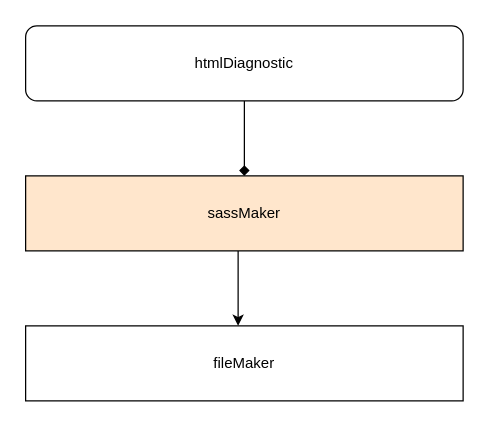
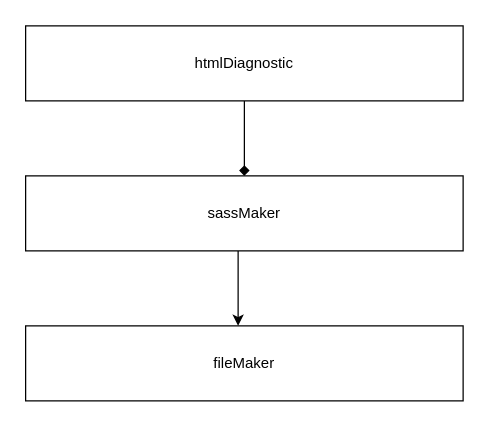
  <mxCell id="0" />
  <mxCell id="1" parent="0" />
  <mxCell id="2" value="fileMaker" style="rounded=0;whiteSpace=wrap;html=1;" vertex="1" parent="1"><mxGeometry x="20" y="260" width="350" height="60" as="geometry" /></mxCell>
- <mxCell id="3" value="sassMaker" style="rounded=0;whiteSpace=wrap;html=1;fillColor=#ffe6cc;" vertex="1" parent="1"><mxGeometry x="20" y="140" width="350" height="60" as="geometry" /></mxCell>
- <mxCell id="4" value="htmlDiagnostic" style="whiteSpace=wrap;html=1;rounded=1;" vertex="1" parent="1"><mxGeometry x="20" y="20" width="350" height="60" as="geometry" /></mxCell>
+ <mxCell id="3" value="sassMaker" style="rounded=0;whiteSpace=wrap;html=1;" vertex="1" parent="1"><mxGeometry x="20" y="140" width="350" height="60" as="geometry" /></mxCell>
+ <mxCell id="4" value="htmlDiagnostic" style="rounded=0;whiteSpace=wrap;html=1;" vertex="1" parent="1"><mxGeometry x="20" y="20" width="350" height="60" as="geometry" /></mxCell>
  <mxCell id="5" value="" style="endArrow=diamond;html=1;entryX=0.5;entryY=0;entryDx=0;entryDy=0;exitX=0.5;exitY=1;exitDx=0;exitDy=0;" edge="1" parent="1" source="4" target="3"><mxGeometry width="50" height="50" relative="1" as="geometry"><mxPoint x="180" y="240" as="sourcePoint" /><mxPoint x="230" y="190" as="targetPoint" /></mxGeometry></mxCell>
  <mxCell id="6" value="" style="endArrow=classic;html=1;entryX=0.5;entryY=0;entryDx=0;entryDy=0;exitX=0.5;exitY=1;exitDx=0;exitDy=0;" edge="1" parent="1"><mxGeometry width="50" height="50" relative="1" as="geometry"><mxPoint x="190" y="200" as="sourcePoint" /><mxPoint x="190" y="260" as="targetPoint" /></mxGeometry></mxCell>
